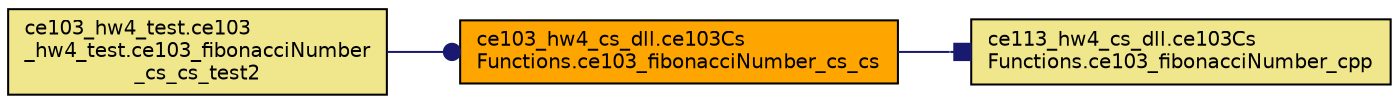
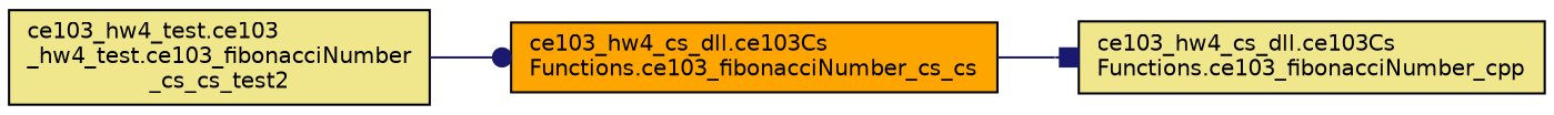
  digraph {
    rankdir=LR
    node [color=black fillcolor=khaki fontname=Helvetica fontsize=10 shape=record style=filled]
    edge [color=midnightblue fontname=Helvetica fontsize=10 labelfontname=Helvetica labelfontsize=10 style=solid]
    n1 [fontcolor=black height=0.2 label="ce103_hw4_test.ce103\l_hw4_test.ce103_fibonacciNumber\l_cs_cs_test2" width=0.4]
    n2 [fillcolor=orange height=0.2 label="ce103_hw4_cs_dll.ce103Cs\lFunctions.ce103_fibonacciNumber_cs_cs" width=0.4]
-   n3 [height=0.2 label="ce113_hw4_cs_dll.ce103Cs\lFunctions.ce103_fibonacciNumber_cpp" width=0.4]
+   n3 [height=0.2 label="ce103_hw4_cs_dll.ce103Cs\lFunctions.ce103_fibonacciNumber_cpp" width=0.4]
    n1 -> n2 [arrowhead=dot]
    n2 -> n3 [arrowhead=box]
  }
